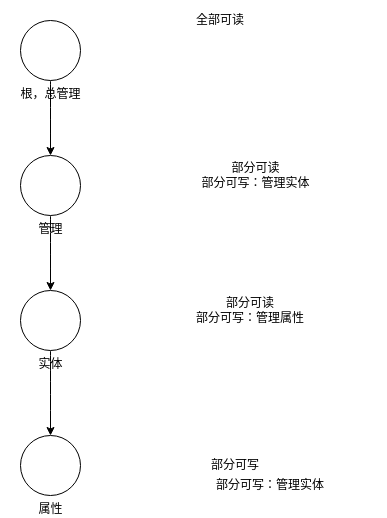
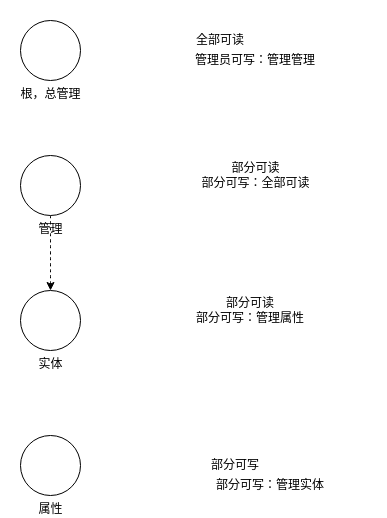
  <mxCell id="0" />
  <mxCell id="1" parent="0" />
- <mxCell id="2" style="edgeStyle=orthogonalEdgeStyle;rounded=0;orthogonalLoop=1;jettySize=auto;html=1;curved=1;" parent="1" source="3" target="5" edge="1"><mxGeometry relative="1" as="geometry" /></mxCell>
  <mxCell id="3" value="根，总管理" style="verticalLabelPosition=bottom;verticalAlign=top;html=1;shape=mxgraph.flowchart.on-page_reference;" parent="1" vertex="1"><mxGeometry x="20" y="20" width="60" height="60" as="geometry" /></mxCell>
- <mxCell id="4" style="edgeStyle=orthogonalEdgeStyle;rounded=0;orthogonalLoop=1;jettySize=auto;html=1;curved=1;" parent="1" source="5" target="7" edge="1"><mxGeometry relative="1" as="geometry" /></mxCell>
+ <mxCell id="4" style="edgeStyle=orthogonalEdgeStyle;rounded=0;orthogonalLoop=1;jettySize=auto;html=1;curved=1;dashed=1;" parent="1" source="5" target="7" edge="1"><mxGeometry relative="1" as="geometry" /></mxCell>
  <mxCell id="5" value="管理" style="verticalLabelPosition=bottom;verticalAlign=top;html=1;shape=mxgraph.flowchart.on-page_reference;" parent="1" vertex="1"><mxGeometry x="20" y="155" width="60" height="60" as="geometry" /></mxCell>
- <mxCell id="6" style="edgeStyle=orthogonalEdgeStyle;rounded=0;orthogonalLoop=1;jettySize=auto;html=1;curved=1;" parent="1" source="7" target="8" edge="1"><mxGeometry relative="1" as="geometry" /></mxCell>
  <mxCell id="7" value="实体" style="verticalLabelPosition=bottom;verticalAlign=top;html=1;shape=mxgraph.flowchart.on-page_reference;" parent="1" vertex="1"><mxGeometry x="20" y="290" width="60" height="60" as="geometry" /></mxCell>
  <mxCell id="8" value="属性" style="verticalLabelPosition=bottom;verticalAlign=top;html=1;shape=mxgraph.flowchart.on-page_reference;" parent="1" vertex="1"><mxGeometry x="20" y="435" width="60" height="60" as="geometry" /></mxCell>
- <mxCell id="9" value="全部可读" style="text;html=1;strokeColor=none;fillColor=none;align=center;verticalAlign=middle;whiteSpace=wrap;rounded=0;" parent="1" vertex="1"><mxGeometry x="170" y="10" width="100" height="20" as="geometry" /></mxCell>
- <mxCell id="11" value="部分可读&lt;br&gt;部分可写：管理实体" style="text;html=1;strokeColor=none;fillColor=none;align=center;verticalAlign=middle;whiteSpace=wrap;rounded=0;" parent="1" vertex="1"><mxGeometry x="172.5" y="165" width="165" height="20" as="geometry" /></mxCell>
+ <mxCell id="9" value="全部可读" style="text;html=1;strokeColor=none;fillColor=none;align=center;verticalAlign=middle;whiteSpace=wrap;rounded=0;" parent="1" vertex="1"><mxGeometry x="170" y="30" width="100" height="20" as="geometry" /></mxCell>
+ <mxCell id="10" value="管理员可写：管理管理" style="text;html=1;strokeColor=none;fillColor=none;align=center;verticalAlign=middle;whiteSpace=wrap;rounded=0;" parent="1" vertex="1"><mxGeometry x="180" y="50" width="150" height="20" as="geometry" /></mxCell>
+ <mxCell id="11" value="部分可读&lt;br&gt;部分可写：全部可读" style="text;html=1;strokeColor=none;fillColor=none;align=center;verticalAlign=middle;whiteSpace=wrap;rounded=0;" parent="1" vertex="1"><mxGeometry x="172.5" y="165" width="165" height="20" as="geometry" /></mxCell>
  <mxCell id="12" value="部分可读&lt;br&gt;部分可写：管理属性" style="text;html=1;strokeColor=none;fillColor=none;align=center;verticalAlign=middle;whiteSpace=wrap;rounded=0;" parent="1" vertex="1"><mxGeometry x="135" y="300" width="230" height="20" as="geometry" /></mxCell>
  <mxCell id="13" value="部分可写" style="text;html=1;strokeColor=none;fillColor=none;align=center;verticalAlign=middle;whiteSpace=wrap;rounded=0;" parent="1" vertex="1"><mxGeometry x="185" y="455" width="100" height="20" as="geometry" /></mxCell>
  <mxCell id="14" value="部分可写：管理实体" style="text;html=1;strokeColor=none;fillColor=none;align=center;verticalAlign=middle;whiteSpace=wrap;rounded=0;" parent="1" vertex="1"><mxGeometry x="175" y="475" width="190" height="20" as="geometry" /></mxCell>
